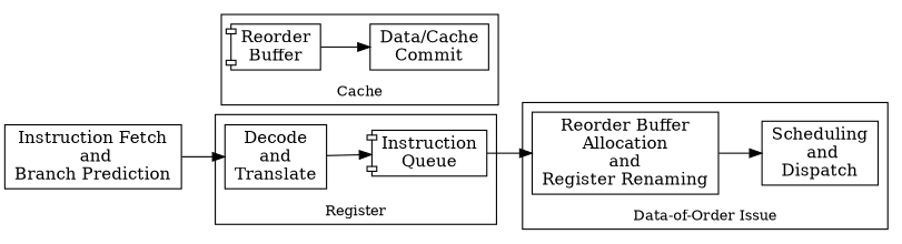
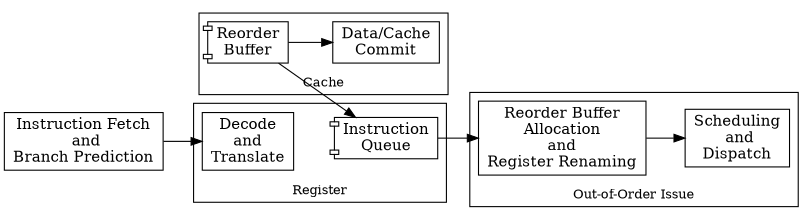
  digraph {
    fontsize=12
    rankdir=LR
    node [shape=box]
    "Reorder\nBuffer" [shape=component]
    "Data/Cache\nCommit"
    "Reorder Buffer\nAllocation\nand\nRegister Renaming"
    "Scheduling\n and\nDispatch"
    "Instruction\nQueue" [shape=component]
    "Decode\nand\nTranslate"
    "Instruction Fetch\n and\nBranch Prediction"
    subgraph cluster_1 {
      label=Cache
      labelloc=b
      "Reorder\nBuffer"
      "Data/Cache\nCommit"
    }
    subgraph cluster_2 {
-     label="Data-of-Order Issue"
+     label="Out-of-Order Issue"
      labelloc=b
      "Reorder Buffer\nAllocation\nand\nRegister Renaming"
      "Scheduling\n and\nDispatch"
    }
    subgraph cluster_3 {
      label=Register
      labelloc=b
      "Instruction\nQueue"
      "Decode\nand\nTranslate"
    }
    "Reorder\nBuffer" -> "Data/Cache\nCommit"
    "Reorder Buffer\nAllocation\nand\nRegister Renaming" -> "Scheduling\n and\nDispatch"
    "Instruction\nQueue" -> "Reorder Buffer\nAllocation\nand\nRegister Renaming"
-   "Decode\nand\nTranslate" -> "Instruction\nQueue"
+   "Reorder\nBuffer" -> "Instruction\nQueue"
    "Instruction Fetch\n and\nBranch Prediction" -> "Decode\nand\nTranslate"
  }
